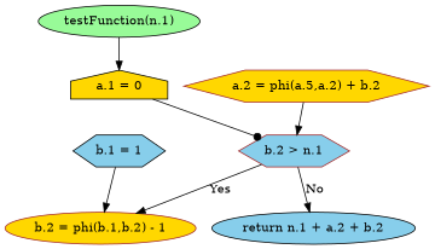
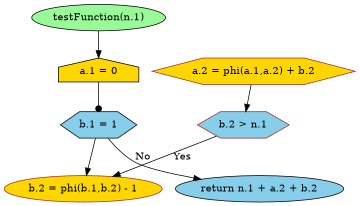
  digraph {
    node [color=black fillcolor=gold shape=ellipse style=filled]
    edge [arrowhead=normal]
    n1 [fillcolor=palegreen label="testFunction(n.1)"]
    n2 [label="a.1 = 0" shape=house]
    n3 [fillcolor=skyblue label="b.1 = 1" shape=hexagon]
    n4 [color=brown label="b.2 = phi(b.1,b.2) - 1"]
-   n5 [color=brown label="a.2 = phi(a.5,a.2) + b.2" shape=hexagon]
+   n5 [color=brown label="a.2 = phi(a.1,a.2) + b.2" shape=hexagon]
    n6 [color=brown fillcolor=skyblue label="b.2 > n.1" shape=hexagon]
    n7 [fillcolor=skyblue label="return n.1 + a.2 + b.2"]
    n1 -> n2
-   n2 -> n6 [arrowhead=dot]
+   n2 -> n3 [arrowhead=dot]
    n3 -> n4
    n5 -> n6
    n6 -> n4 [label=Yes]
-   n6 -> n7 [label=No]
+   n3 -> n7 [label=No]
  }
